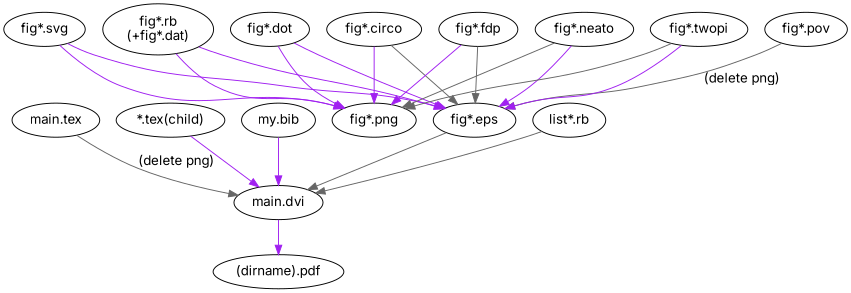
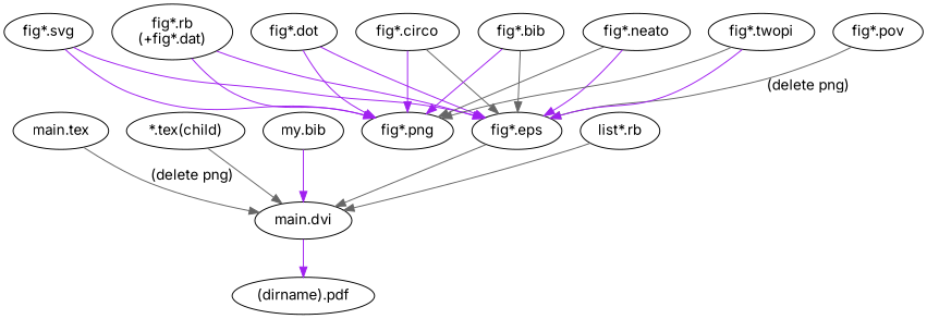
  digraph {
    fontname=Inter
    node [fontname=Inter]
    edge [color=purple fontname=Inter]
    "main.tex"
    "main.dvi"
    "(dirname).pdf"
    "*.tex(child)"
    "my.bib"
    "fig*.eps"
    "list*.rb"
    "fig*.svg"
    "fig*.png"
    "fig*.pov"
    "fig*.rb\n(+fig*.dat)"
    "fig*.dot"
    "fig*.circo"
-   "fig*.fdp"
+   "fig*.fdp" [label="fig*.bib"]
    "fig*.neato"
    "fig*.twopi"
    "main.tex" -> "main.dvi" [color=gray40 label="(delete png)"]
    "main.dvi" -> "(dirname).pdf"
-   "*.tex(child)" -> "main.dvi"
+   "*.tex(child)" -> "main.dvi" [color=gray40]
    "my.bib" -> "main.dvi"
    "fig*.eps" -> "main.dvi" [color=gray40]
    "list*.rb" -> "main.dvi" [color=gray40]
    "fig*.svg" -> "fig*.eps"
    "fig*.svg" -> "fig*.png"
    "fig*.pov" -> "fig*.eps" [color=gray40 label="(delete png)"]
    "fig*.rb\n(+fig*.dat)" -> "fig*.eps"
    "fig*.rb\n(+fig*.dat)" -> "fig*.png"
    "fig*.dot" -> "fig*.eps"
    "fig*.dot" -> "fig*.png"
    "fig*.circo" -> "fig*.eps" [color=gray40]
    "fig*.circo" -> "fig*.png"
    "fig*.fdp" -> "fig*.eps" [color=gray40]
    "fig*.fdp" -> "fig*.png"
    "fig*.neato" -> "fig*.eps"
    "fig*.neato" -> "fig*.png" [color=gray40]
    "fig*.twopi" -> "fig*.eps"
    "fig*.twopi" -> "fig*.png" [color=gray40]
  }
